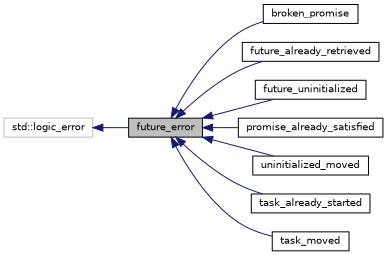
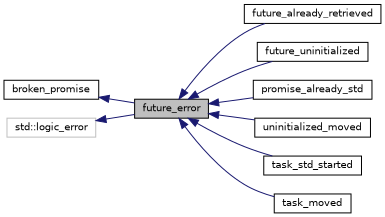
  digraph {
    rankdir=LR
    node [color=black fillcolor=white fontname=Helvetica fontsize=10 shape=record style=filled]
    edge [color=midnightblue dir=back fontname=Helvetica fontsize=10 labelfontname=Helvetica labelfontsize=10 style=solid]
    n1 [fillcolor=grey75 fontcolor=black height=0.2 label=future_error width=0.4]
    n2 [height=0.2 label=broken_promise width=0.4]
    n3 [height=0.2 label=future_already_retrieved width=0.4]
    n4 [height=0.2 label=future_uninitialized width=0.4]
-   n5 [height=0.2 label=promise_already_satisfied width=0.4]
+   n5 [height=0.2 label=promise_already_std width=0.4]
    n6 [height=0.2 label=uninitialized_moved width=0.4]
-   n7 [height=0.2 label=task_already_started width=0.4]
+   n7 [height=0.2 label=task_std_started width=0.4]
    n8 [height=0.2 label=task_moved width=0.4]
    n9 [color=grey75 height=0.2 label="std::logic_error" width=0.4]
-   n1 -> n2
+   n2 -> n1
    n1 -> n3
    n1 -> n4
    n1 -> n5
    n1 -> n6
    n1 -> n7
    n1 -> n8
    n9 -> n1
  }
